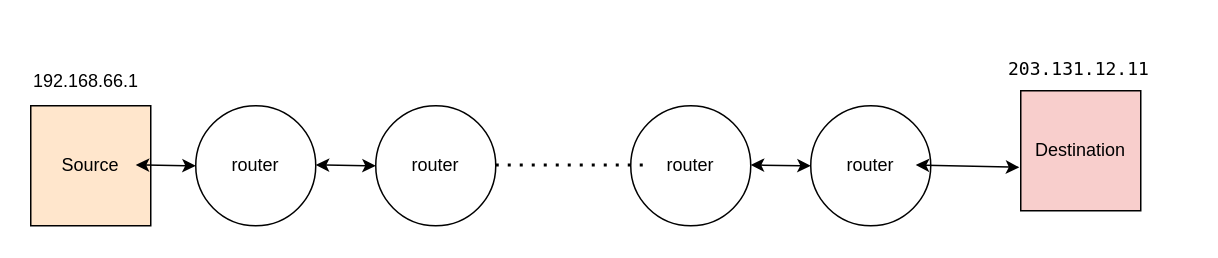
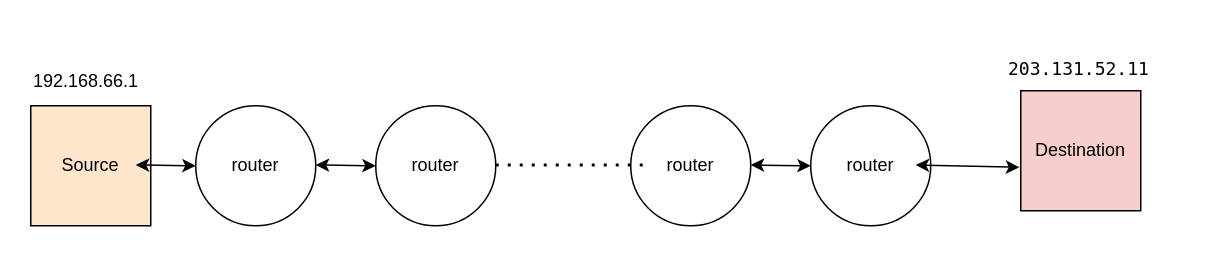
  <mxCell id="0" />
  <mxCell id="1" parent="0" />
  <mxCell id="2" value="Source" style="whiteSpace=wrap;html=1;aspect=fixed;fillColor=#ffe6cc;" vertex="1" parent="1"><mxGeometry x="20" y="70" width="80" height="80" as="geometry" /></mxCell>
  <mxCell id="3" value="router" style="ellipse;whiteSpace=wrap;html=1;aspect=fixed;" vertex="1" parent="1"><mxGeometry x="130" y="70" width="80" height="80" as="geometry" /></mxCell>
  <mxCell id="4" value="router" style="ellipse;whiteSpace=wrap;html=1;aspect=fixed;" vertex="1" parent="1"><mxGeometry x="250" y="70" width="80" height="80" as="geometry" /></mxCell>
  <mxCell id="5" value="router" style="ellipse;whiteSpace=wrap;html=1;aspect=fixed;" vertex="1" parent="1"><mxGeometry x="420" y="70" width="80" height="80" as="geometry" /></mxCell>
  <mxCell id="6" value="router" style="ellipse;whiteSpace=wrap;html=1;aspect=fixed;" vertex="1" parent="1"><mxGeometry x="540" y="70" width="80" height="80" as="geometry" /></mxCell>
  <mxCell id="7" value="Destination" style="whiteSpace=wrap;html=1;aspect=fixed;fillColor=#f8cecc;" vertex="1" parent="1"><mxGeometry x="680" y="60" width="80" height="80" as="geometry" /></mxCell>
  <mxCell id="8" value="" style="endArrow=classic;startArrow=classic;html=1;rounded=0;exitX=1.038;exitY=0.613;exitDx=0;exitDy=0;exitPerimeter=0;" edge="1" parent="1"><mxGeometry width="50" height="50" relative="1" as="geometry"><mxPoint x="90" y="109.5" as="sourcePoint" /><mxPoint x="130" y="110" as="targetPoint" /></mxGeometry></mxCell>
  <mxCell id="9" value="" style="endArrow=classic;startArrow=classic;html=1;rounded=0;exitX=1.038;exitY=0.613;exitDx=0;exitDy=0;exitPerimeter=0;" edge="1" parent="1"><mxGeometry width="50" height="50" relative="1" as="geometry"><mxPoint x="210" y="109.5" as="sourcePoint" /><mxPoint x="250" y="110" as="targetPoint" /></mxGeometry></mxCell>
  <mxCell id="10" value="" style="endArrow=classic;startArrow=classic;html=1;rounded=0;exitX=1.038;exitY=0.613;exitDx=0;exitDy=0;exitPerimeter=0;" edge="1" parent="1"><mxGeometry width="50" height="50" relative="1" as="geometry"><mxPoint x="500" y="109.5" as="sourcePoint" /><mxPoint x="540" y="110" as="targetPoint" /></mxGeometry></mxCell>
  <mxCell id="11" value="" style="endArrow=classic;startArrow=classic;html=1;rounded=0;exitX=1.038;exitY=0.613;exitDx=0;exitDy=0;exitPerimeter=0;entryX=-0.012;entryY=0.638;entryDx=0;entryDy=0;entryPerimeter=0;" edge="1" parent="1" target="7"><mxGeometry width="50" height="50" relative="1" as="geometry"><mxPoint x="610" y="109.5" as="sourcePoint" /><mxPoint x="650" y="110" as="targetPoint" /></mxGeometry></mxCell>
  <mxCell id="12" value="" style="endArrow=none;dashed=1;html=1;dashPattern=1 3;strokeWidth=2;rounded=0;exitX=1.025;exitY=0.625;exitDx=0;exitDy=0;exitPerimeter=0;" edge="1" parent="1"><mxGeometry width="50" height="50" relative="1" as="geometry"><mxPoint x="330" y="109.5" as="sourcePoint" /><mxPoint x="428" y="109.5" as="targetPoint" /></mxGeometry></mxCell>
- <mxCell id="13" value="&lt;pre style=&quot;color: rgb(0, 0, 0); font-style: normal; font-variant-ligatures: normal; font-variant-caps: normal; font-weight: 400; letter-spacing: normal; orphans: 2; text-align: start; text-indent: 0px; text-transform: none; widows: 2; word-spacing: 0px; -webkit-text-stroke-width: 0px; text-decoration-thickness: initial; text-decoration-style: initial; text-decoration-color: initial;&quot;&gt;&lt;code&gt;203.131.12.11&lt;/code&gt;&lt;/pre&gt;" style="text;whiteSpace=wrap;html=1;" vertex="1" parent="1"><mxGeometry x="670" y="20" width="120" height="60" as="geometry" /></mxCell>
+ <mxCell id="13" value="&lt;pre style=&quot;color: rgb(0, 0, 0); font-style: normal; font-variant-ligatures: normal; font-variant-caps: normal; font-weight: 400; letter-spacing: normal; orphans: 2; text-align: start; text-indent: 0px; text-transform: none; widows: 2; word-spacing: 0px; -webkit-text-stroke-width: 0px; text-decoration-thickness: initial; text-decoration-style: initial; text-decoration-color: initial;&quot;&gt;&lt;code&gt;203.131.52.11&lt;/code&gt;&lt;/pre&gt;" style="text;whiteSpace=wrap;html=1;" vertex="1" parent="1"><mxGeometry x="670" y="20" width="120" height="60" as="geometry" /></mxCell>
  <mxCell id="14" value="192.168.66.1" style="text;whiteSpace=wrap;" vertex="1" parent="1"><mxGeometry x="20" y="40" width="100" height="40" as="geometry" /></mxCell>
